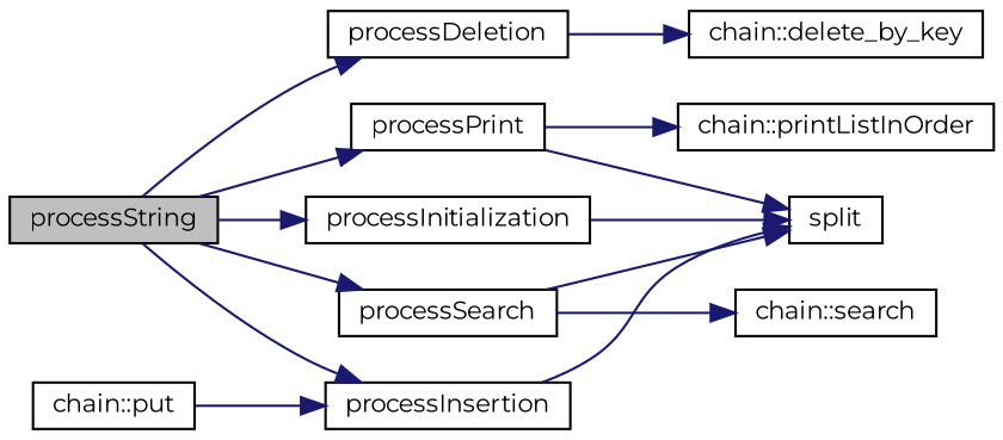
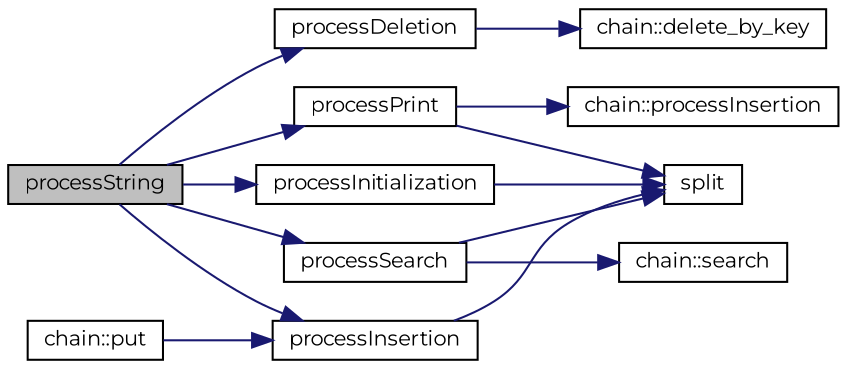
  digraph {
    fontname=Montserrat
    rankdir=LR
    node [color=black fillcolor=white fontname=Montserrat fontsize=10 shape=record style=filled]
    edge [color=midnightblue fontname=Montserrat fontsize=10 labelfontname=Helvetica labelfontsize=10 style=solid]
    n1 [fillcolor=grey75 fontcolor=black height=0.2 label=processString width=0.4]
    n2 [height=0.2 label=processDeletion width=0.4]
    n3 [height=0.2 label=processInitialization width=0.4]
    n4 [height=0.2 label=processInsertion width=0.4]
    n5 [height=0.2 label=processPrint width=0.4]
    n6 [height=0.2 label=processSearch width=0.4]
    n7 [height=0.2 label="chain::delete_by_key" width=0.4]
    n8 [height=0.2 label=split width=0.4]
-   n9 [height=0.2 label="chain::printListInOrder" width=0.4]
+   n9 [height=0.2 label="chain::processInsertion" width=0.4]
    n10 [height=0.2 label="chain::search" width=0.4]
    n11 [height=0.2 label="chain::put" width=0.4]
    n1 -> n2
    n1 -> n3
    n1 -> n4
    n1 -> n5
    n1 -> n6
    n2 -> n7
    n3 -> n8
    n4 -> n8
    n5 -> n8
    n5 -> n9
    n6 -> n8
    n6 -> n10
    n11 -> n4
  }
